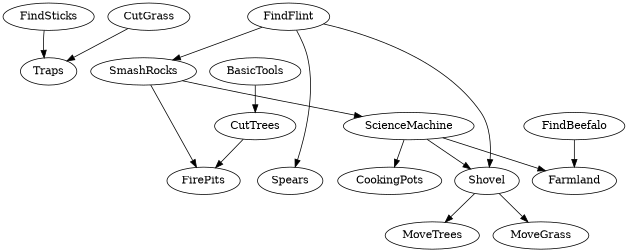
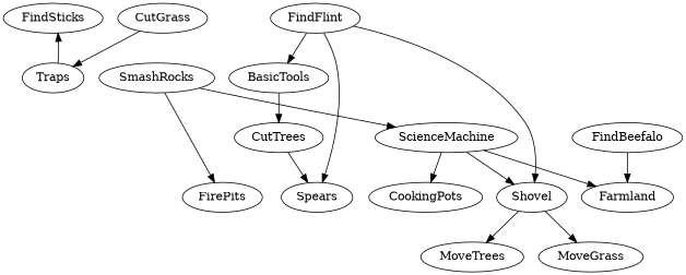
  digraph {
    FindSticks
    Traps
    BasicTools
    CutTrees
    SmashRocks
    ScienceMachine
    FirePits
    FindFlint
    Shovel
    Spears
    MoveTrees
    MoveGrass
    CutGrass
    Farmland
    CookingPots
    FindBeefalo
-   FindSticks -> Traps
+   Traps -> FindSticks
    BasicTools -> CutTrees
-   CutTrees -> FirePits
+   CutTrees -> Spears
    SmashRocks -> ScienceMachine
    SmashRocks -> FirePits
    ScienceMachine -> Shovel
    ScienceMachine -> Farmland
    ScienceMachine -> CookingPots
-   FindFlint -> SmashRocks
+   FindFlint -> BasicTools
    FindFlint -> Shovel
    FindFlint -> Spears
    Shovel -> MoveTrees
    Shovel -> MoveGrass
    CutGrass -> Traps
    FindBeefalo -> Farmland
  }
